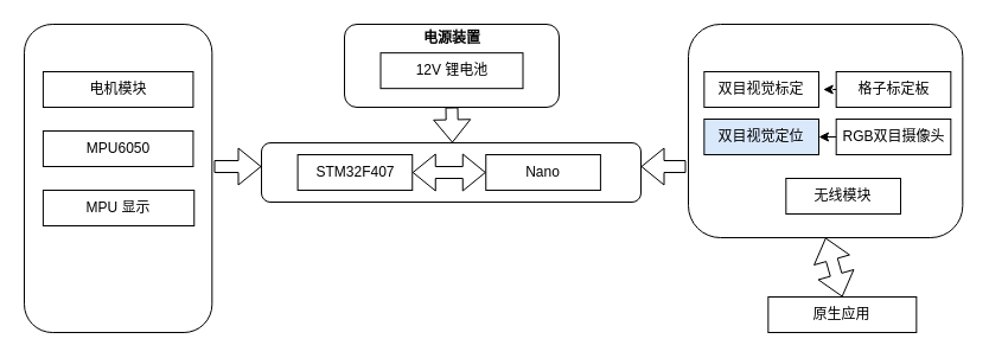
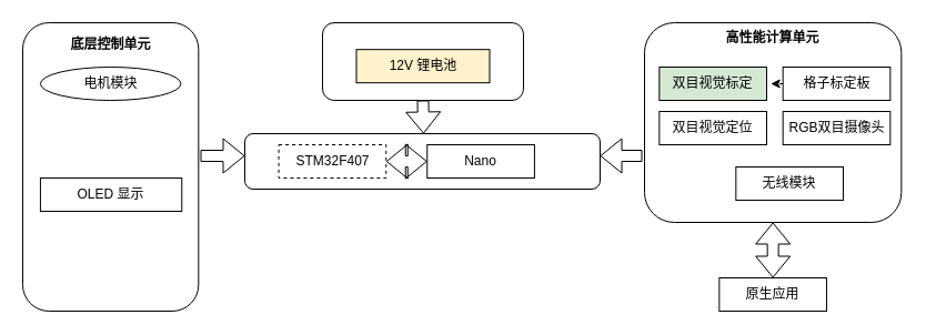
  <mxCell id="0" />
  <mxCell id="1" parent="0" />
  <mxCell id="2" value="" style="rounded=1;whiteSpace=wrap;html=1;" vertex="1" parent="1"><mxGeometry x="290" y="20" width="181" height="70" as="geometry" /></mxCell>
  <mxCell id="3" value="" style="rounded=1;whiteSpace=wrap;html=1;" vertex="1" parent="1"><mxGeometry x="220" y="120" width="320" height="50" as="geometry" /></mxCell>
  <mxCell id="4" value="" style="rounded=1;whiteSpace=wrap;html=1;" vertex="1" parent="1"><mxGeometry x="580" y="20" width="231.33" height="180" as="geometry" /></mxCell>
  <mxCell id="5" value="" style="rounded=1;whiteSpace=wrap;html=1;" vertex="1" parent="1"><mxGeometry x="20" y="20" width="158.34" height="260" as="geometry" /></mxCell>
- <mxCell id="6" value="电机模块" style="rounded=0;whiteSpace=wrap;html=1;" vertex="1" parent="1"><mxGeometry x="35.92" y="60" width="126.51" height="30" as="geometry" /></mxCell>
- <mxCell id="7" value="MPU 显示" style="rounded=0;whiteSpace=wrap;html=1;" vertex="1" parent="1"><mxGeometry x="35.92" y="160" width="127.34" height="30" as="geometry" /></mxCell>
- <mxCell id="8" value="MPU6050" style="rounded=0;whiteSpace=wrap;html=1;" vertex="1" parent="1"><mxGeometry x="35.92" y="110" width="126.51" height="30" as="geometry" /></mxCell>
- <mxCell id="9" value="原生应用" style="rounded=0;whiteSpace=wrap;html=1;" vertex="1" parent="1"><mxGeometry x="647.34" y="250" width="125" height="30" as="geometry" /></mxCell>
- <mxCell id="10" value="Nano" style="rounded=0;whiteSpace=wrap;html=1;" vertex="1" parent="1"><mxGeometry x="409.25" y="130" width="96.66" height="30" as="geometry" /></mxCell>
- <mxCell id="11" value="双目视觉定位" style="rounded=0;whiteSpace=wrap;html=1;fillColor=#dae8fc;" vertex="1" parent="1"><mxGeometry x="593.34" y="100" width="96.66" height="30" as="geometry" /></mxCell>
- <mxCell id="12" style="edgeStyle=orthogonalEdgeStyle;rounded=0;orthogonalLoop=1;jettySize=auto;html=1;exitX=0;exitY=0.5;exitDx=0;exitDy=0;entryX=1;entryY=0.5;entryDx=0;entryDy=0;" edge="1" parent="1" source="13" target="11"><mxGeometry relative="1" as="geometry" /></mxCell>
+ <mxCell id="6" value="电机模块" style="ellipse;whiteSpace=wrap;html=1;" vertex="1" parent="1"><mxGeometry x="35.92" y="60" width="126.51" height="30" as="geometry" /></mxCell>
+ <mxCell id="7" value="OLED 显示" style="rounded=0;whiteSpace=wrap;html=1;" vertex="1" parent="1"><mxGeometry x="35.92" y="160" width="127.34" height="30" as="geometry" /></mxCell>
+ <mxCell id="9" value="原生应用" style="rounded=0;whiteSpace=wrap;html=1;" vertex="1" parent="1"><mxGeometry x="647.34" y="250" width="96.66" height="30" as="geometry" /></mxCell>
+ <mxCell id="10" value="Nano" style="rounded=0;whiteSpace=wrap;html=1;" vertex="1" parent="1"><mxGeometry x="384.25" y="130" width="96.66" height="30" as="geometry" /></mxCell>
+ <mxCell id="11" value="双目视觉定位" style="rounded=0;whiteSpace=wrap;html=1;" vertex="1" parent="1"><mxGeometry x="593.34" y="100" width="96.66" height="30" as="geometry" /></mxCell>
  <mxCell id="13" value="RGB双目摄像头" style="rounded=0;whiteSpace=wrap;html=1;" vertex="1" parent="1"><mxGeometry x="704.67" y="100" width="96.66" height="30" as="geometry" /></mxCell>
- <mxCell id="14" value="STM32F407" style="rounded=0;whiteSpace=wrap;html=1;" vertex="1" parent="1"><mxGeometry x="250.59" y="130" width="96.66" height="30" as="geometry" /></mxCell>
+ <mxCell id="14" value="STM32F407" style="rounded=0;whiteSpace=wrap;html=1;dashed=1;" vertex="1" parent="1"><mxGeometry x="250.59" y="130" width="96.66" height="30" as="geometry" /></mxCell>
  <mxCell id="15" value="" style="shape=flexArrow;endArrow=classic;startArrow=classic;html=1;rounded=0;entryX=0;entryY=0.5;entryDx=0;entryDy=0;exitX=1;exitY=0.5;exitDx=0;exitDy=0;" edge="1" parent="1" source="14" target="10"><mxGeometry width="100" height="100" relative="1" as="geometry"><mxPoint x="319.25" y="280" as="sourcePoint" /><mxPoint x="419.25" y="180" as="targetPoint" /></mxGeometry></mxCell>
- <mxCell id="16" value="12V 锂电池" style="rounded=0;whiteSpace=wrap;html=1;" vertex="1" parent="1"><mxGeometry x="320.5" y="44.16" width="120" height="30" as="geometry" /></mxCell>
+ <mxCell id="16" value="12V 锂电池" style="rounded=0;whiteSpace=wrap;html=1;fillColor=#fff2cc;" vertex="1" parent="1"><mxGeometry x="320.5" y="44.16" width="120" height="30" as="geometry" /></mxCell>
  <mxCell id="17" value="" style="shape=flexArrow;endArrow=classic;html=1;rounded=0;" edge="1" parent="1"><mxGeometry width="50" height="50" relative="1" as="geometry"><mxPoint x="180" y="140" as="sourcePoint" /><mxPoint x="220" y="140" as="targetPoint" /></mxGeometry></mxCell>
  <mxCell id="18" value="" style="shape=flexArrow;endArrow=classic;html=1;rounded=0;exitX=1.015;exitY=0.44;exitDx=0;exitDy=0;exitPerimeter=0;" edge="1" parent="1"><mxGeometry width="50" height="50" relative="1" as="geometry"><mxPoint x="578" y="140" as="sourcePoint" /><mxPoint x="540" y="140" as="targetPoint" /></mxGeometry></mxCell>
- <mxCell id="21" value="&lt;b&gt;&lt;font face=&quot;Comic Sans MS&quot;&gt;电源装置&lt;/font&gt;&lt;/b&gt;" style="text;html=1;strokeColor=none;fillColor=none;align=center;verticalAlign=middle;whiteSpace=wrap;rounded=0;" vertex="1" parent="1"><mxGeometry x="316.5" y="20" width="128" height="24.16" as="geometry" /></mxCell>
+ <mxCell id="19" value="&lt;font face=&quot;Comic Sans MS&quot;&gt;&lt;span style=&quot;white-space: pre;&quot;&gt;&lt;b&gt;底层控制单元&lt;/b&gt;&lt;/span&gt;&lt;/font&gt;" style="text;html=1;strokeColor=none;fillColor=none;align=center;verticalAlign=middle;whiteSpace=wrap;rounded=0;" vertex="1" parent="1"><mxGeometry x="23.84" y="30" width="150.67" height="20" as="geometry" /></mxCell>
+ <mxCell id="20" value="&lt;b&gt;&lt;font face=&quot;Comic Sans MS&quot;&gt;高性能计算单元&lt;/font&gt;&lt;/b&gt;" style="text;html=1;strokeColor=none;fillColor=none;align=center;verticalAlign=middle;whiteSpace=wrap;rounded=0;" vertex="1" parent="1"><mxGeometry x="608.31" y="24.16" width="174.71" height="20" as="geometry" /></mxCell>
  <mxCell id="22" value="无线模块" style="rounded=0;whiteSpace=wrap;html=1;" vertex="1" parent="1"><mxGeometry x="662.33" y="150" width="96.66" height="30" as="geometry" /></mxCell>
  <mxCell id="23" value="" style="shape=flexArrow;endArrow=classic;startArrow=classic;html=1;rounded=0;exitX=0.5;exitY=1;exitDx=0;exitDy=0;entryX=0.5;entryY=0;entryDx=0;entryDy=0;" edge="1" parent="1" source="4" target="9"><mxGeometry width="100" height="100" relative="1" as="geometry"><mxPoint x="480" y="234.5" as="sourcePoint" /><mxPoint x="590" y="234.5" as="targetPoint" /></mxGeometry></mxCell>
  <mxCell id="24" value="" style="shape=flexArrow;endArrow=classic;html=1;rounded=0;exitX=0.5;exitY=1;exitDx=0;exitDy=0;" edge="1" parent="1" source="2"><mxGeometry width="50" height="50" relative="1" as="geometry"><mxPoint x="370" y="350" as="sourcePoint" /><mxPoint x="381" y="120" as="targetPoint" /></mxGeometry></mxCell>
  <mxCell id="25" value="格子标定板" style="rounded=0;whiteSpace=wrap;html=1;" vertex="1" parent="1"><mxGeometry x="704.67" y="60" width="96.66" height="30" as="geometry" /></mxCell>
- <mxCell id="26" value="双目视觉标定" style="rounded=0;whiteSpace=wrap;html=1;" vertex="1" parent="1"><mxGeometry x="593.34" y="60" width="96.66" height="30" as="geometry" /></mxCell>
+ <mxCell id="26" value="双目视觉标定" style="rounded=0;whiteSpace=wrap;html=1;fillColor=#d5e8d4;" vertex="1" parent="1"><mxGeometry x="593.34" y="60" width="96.66" height="30" as="geometry" /></mxCell>
  <mxCell id="27" style="edgeStyle=orthogonalEdgeStyle;rounded=0;orthogonalLoop=1;jettySize=auto;html=1;exitX=0;exitY=0.5;exitDx=0;exitDy=0;entryX=1.038;entryY=0.49;entryDx=0;entryDy=0;entryPerimeter=0;dashed=1;" edge="1" parent="1" source="25" target="26"><mxGeometry relative="1" as="geometry" /></mxCell>
